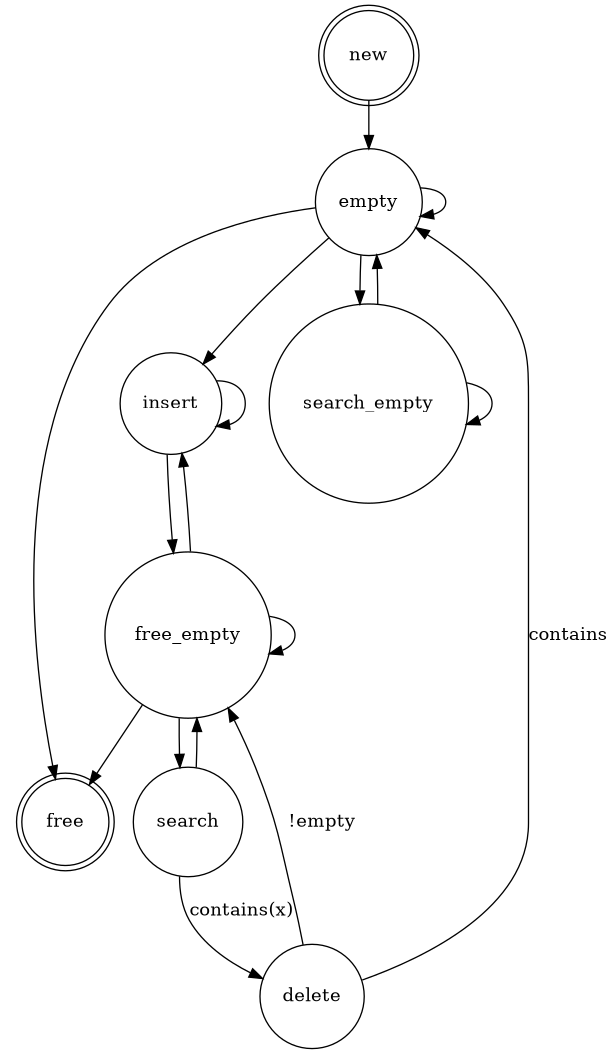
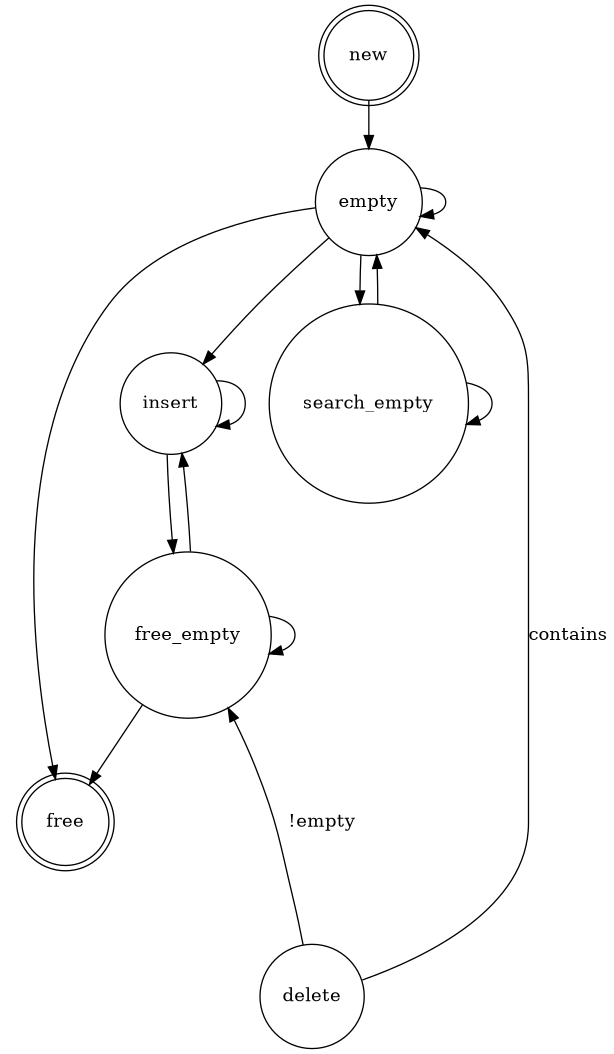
  digraph {
    node [shape=circle]
    new [shape=doublecircle]
    empty
    free [shape=doublecircle]
    insert
    search_empty
    n6 [label=free_empty]
-   search
    delete
    new -> empty
    empty -> empty
    empty -> free
    empty -> insert
    empty -> search_empty
    insert -> insert
    insert -> n6
    search_empty -> empty
    search_empty -> search_empty
    n6 -> free
    n6 -> insert
    n6 -> n6
-   n6 -> search
-   search -> n6
-   search -> delete [label="contains(x)"]
    delete -> empty [label=contains]
    delete -> n6 [label="!empty"]
  }
